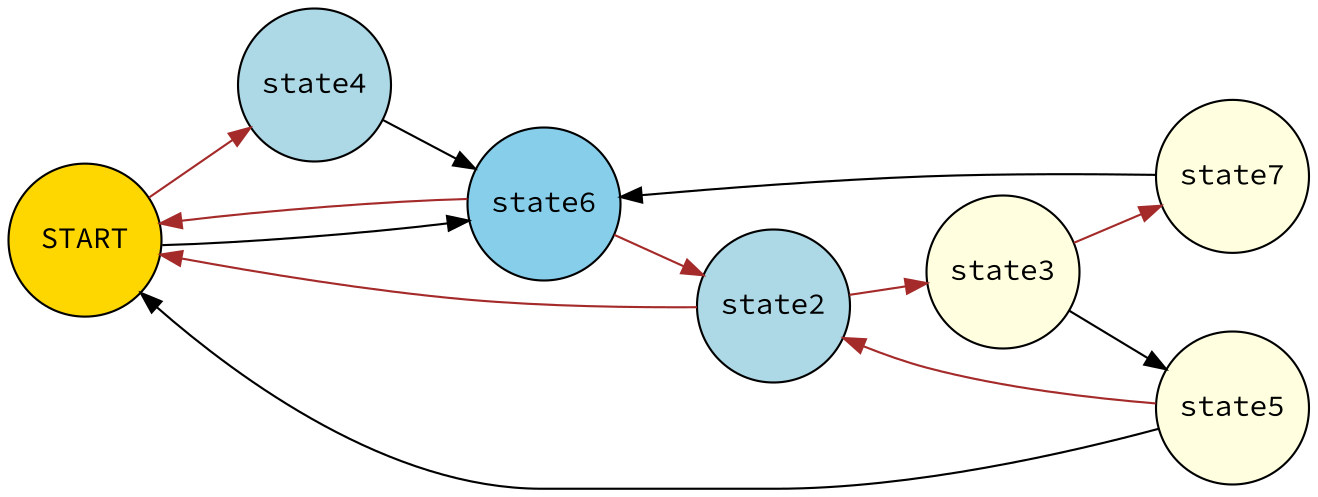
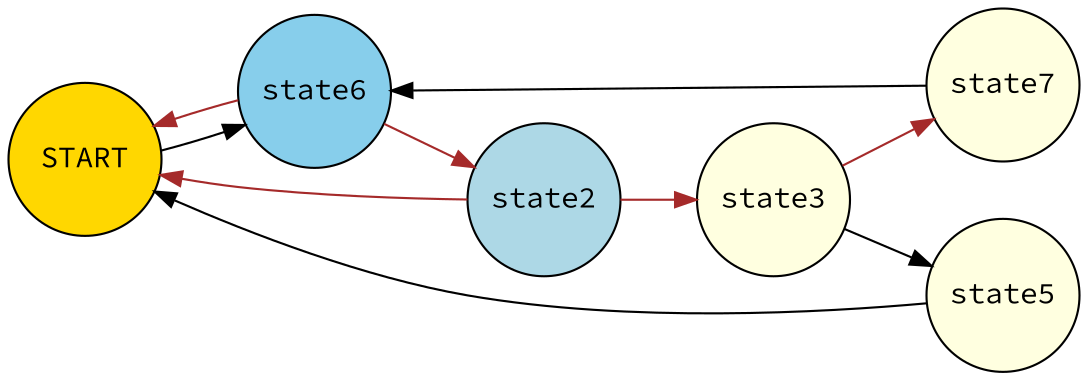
  digraph {
    fontname="Source Code Pro"
    rankdir=LR
    node [color=black fillcolor=lightyellow fixedsize=true fontname="Source Code Pro" shape=circle style="unfilled,filled"]
    edge [color=brown fontname="Source Code Pro"]
    START [fillcolor=gold width=1]
-   state4 [fillcolor=lightblue width=1]
    state6 [fillcolor=skyblue width=1]
    state2 [fillcolor=lightblue width=1]
    state3 [width=1]
    state5 [width=1]
    state7 [width=1]
-   START -> state4
    START -> state6 [color=black]
-   state4 -> state6 [color=black]
    state6 -> START
    state6 -> state2
    state2 -> START
    state2 -> state3
    state3 -> state5 [color=black]
    state3 -> state7
    state5 -> START [color=black]
-   state5 -> state2
    state7 -> state6 [color=black]
  }
